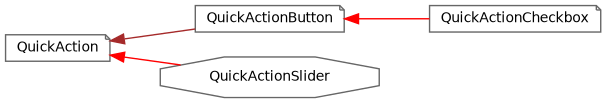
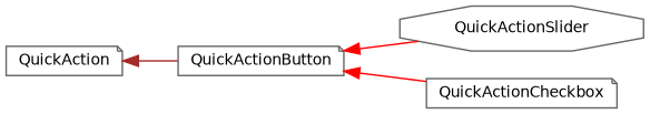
  digraph {
    rankdir=LR
    node [color=grey40 fillcolor=white fontname=Helvetica fontsize=10 shape=note style=filled]
    edge [color=red dir=back fontname=Helvetica fontsize=10 labelfontname=Helvetica labelfontsize=10 style=solid]
    n1 [height=0.2 label=QuickAction width=0.4]
    n2 [height=0.2 label=QuickActionButton width=0.4]
    n3 [height=0.2 label=QuickActionSlider shape=octagon width=0.4]
    n4 [height=0.2 label=QuickActionCheckbox width=0.4]
    n1 -> n2 [color=brown]
-   n1 -> n3
+   n2 -> n3
    n2 -> n4
  }
